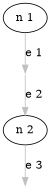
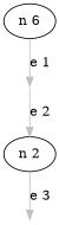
  digraph {
    rankdir=TB
    node [shape=oval]
    edge [color=grey]
-   n1 [label="n 1"]
+   n1 [label="n 6"]
    30 [color=invis shape=point width=0]
    n3 [label="n 2"]
    23 [color=invis shape=point width=0]
    n1 -> 30 [label="e 1"]
    30 -> n3 [label="e 2"]
    n3 -> 23 [label="e 3"]
  }
